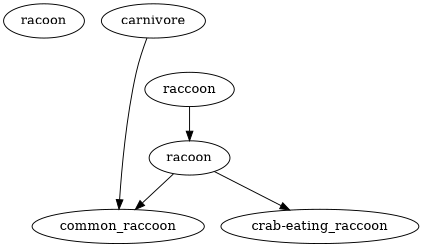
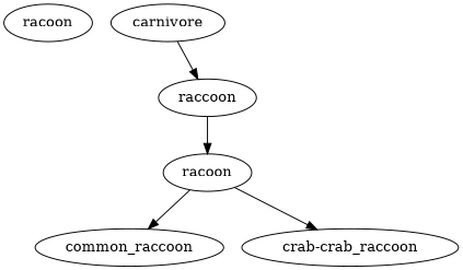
  digraph {
    n1 [label=racoon]
    n2 [label=racoon]
-   n3 [label="crab-eating_raccoon"]
+   n3 [label="crab-crab_raccoon"]
    n4 [label=common_raccoon]
    n5 [label=raccoon]
    n6 [label=carnivore]
    n2 -> n3
    n2 -> n4
    n5 -> n2
-   n6 -> n4
+   n6 -> n5
  }
